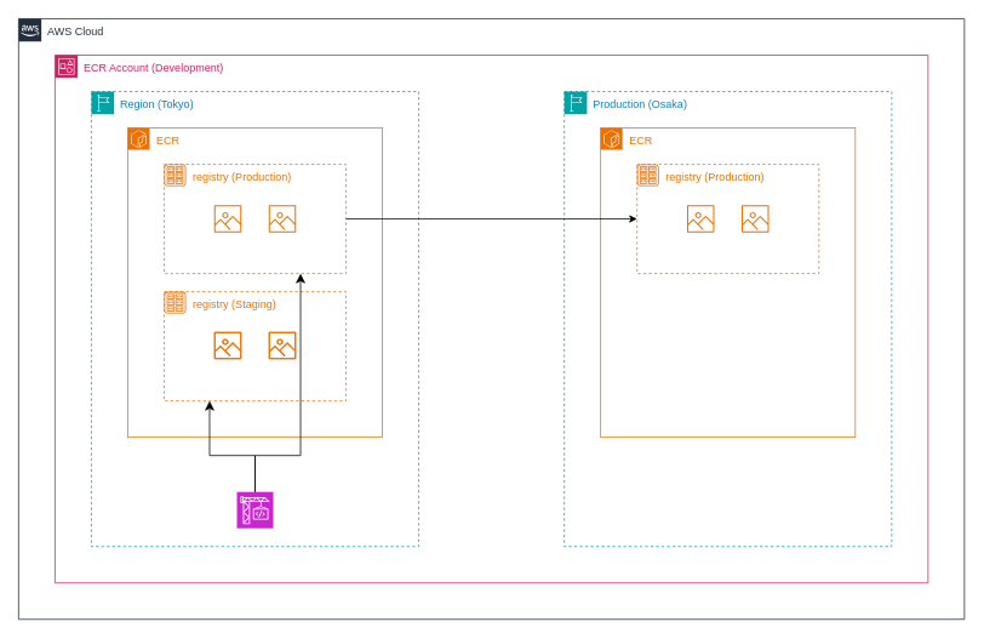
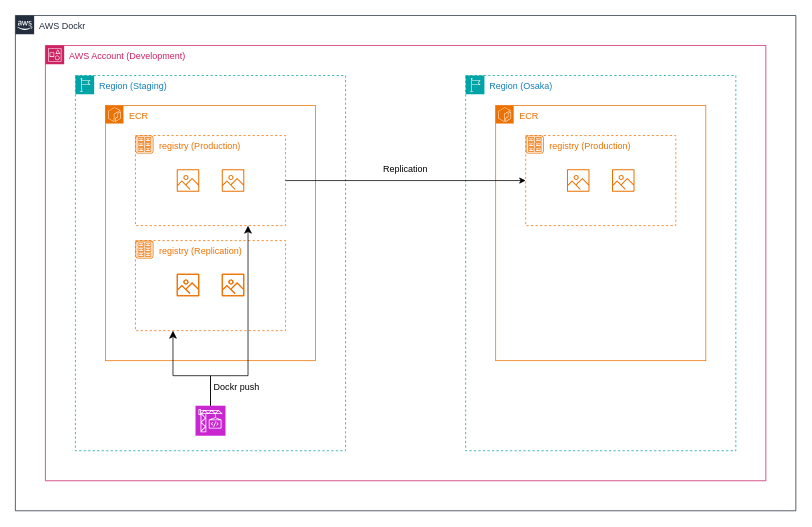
  <mxCell id="0" />
  <mxCell id="1" parent="0" />
- <mxCell id="2" value="AWS Cloud" style="points=[[0,0],[0.25,0],[0.5,0],[0.75,0],[1,0],[1,0.25],[1,0.5],[1,0.75],[1,1],[0.75,1],[0.5,1],[0.25,1],[0,1],[0,0.75],[0,0.5],[0,0.25]];outlineConnect=0;gradientColor=none;html=1;whiteSpace=wrap;fontSize=12;fontStyle=0;shape=mxgraph.aws4.group;grIcon=mxgraph.aws4.group_aws_cloud_alt;strokeColor=#232F3E;fillColor=none;verticalAlign=top;align=left;spacingLeft=30;fontColor=#232F3E;dashed=0;labelBackgroundColor=#ffffff;container=1;pointerEvents=0;collapsible=0;recursiveResize=0;" parent="1" vertex="1"><mxGeometry x="20" y="20" width="1040" height="660" as="geometry" /></mxCell>
- <mxCell id="3" value="ECR Account (Development)" style="points=[[0,0],[0.25,0],[0.5,0],[0.75,0],[1,0],[1,0.25],[1,0.5],[1,0.75],[1,1],[0.75,1],[0.5,1],[0.25,1],[0,1],[0,0.75],[0,0.5],[0,0.25]];outlineConnect=0;gradientColor=none;whiteSpace=wrap;fontSize=12;fontStyle=0;container=1;pointerEvents=0;collapsible=0;recursiveResize=0;shape=mxgraph.aws4.group;grIcon=mxgraph.aws4.group_account;strokeColor=#CD2264;fillColor=none;verticalAlign=top;align=left;spacingLeft=30;fontColor=#CD2264;dashed=0;html=1;" vertex="1" parent="2"><mxGeometry x="40" y="40" width="960" height="580" as="geometry" /></mxCell>
- <mxCell id="4" value="Region (Tokyo)" style="points=[[0,0],[0.25,0],[0.5,0],[0.75,0],[1,0],[1,0.25],[1,0.5],[1,0.75],[1,1],[0.75,1],[0.5,1],[0.25,1],[0,1],[0,0.75],[0,0.5],[0,0.25]];outlineConnect=0;gradientColor=none;html=1;whiteSpace=wrap;fontSize=12;fontStyle=0;container=1;pointerEvents=0;collapsible=0;recursiveResize=0;shape=mxgraph.aws4.group;grIcon=mxgraph.aws4.group_region;strokeColor=#00A4A6;fillColor=none;verticalAlign=top;align=left;spacingLeft=30;fontColor=#147EBA;dashed=1;" vertex="1" parent="3"><mxGeometry x="40" y="40" width="360" height="500" as="geometry" /></mxCell>
+ <mxCell id="2" value="AWS Dockr" style="points=[[0,0],[0.25,0],[0.5,0],[0.75,0],[1,0],[1,0.25],[1,0.5],[1,0.75],[1,1],[0.75,1],[0.5,1],[0.25,1],[0,1],[0,0.75],[0,0.5],[0,0.25]];outlineConnect=0;gradientColor=none;html=1;whiteSpace=wrap;fontSize=12;fontStyle=0;shape=mxgraph.aws4.group;grIcon=mxgraph.aws4.group_aws_cloud_alt;strokeColor=#232F3E;fillColor=none;verticalAlign=top;align=left;spacingLeft=30;fontColor=#232F3E;dashed=0;labelBackgroundColor=#ffffff;container=1;pointerEvents=0;collapsible=0;recursiveResize=0;" parent="1" vertex="1"><mxGeometry x="20" y="20" width="1040" height="660" as="geometry" /></mxCell>
+ <mxCell id="3" value="AWS Account (Development)" style="points=[[0,0],[0.25,0],[0.5,0],[0.75,0],[1,0],[1,0.25],[1,0.5],[1,0.75],[1,1],[0.75,1],[0.5,1],[0.25,1],[0,1],[0,0.75],[0,0.5],[0,0.25]];outlineConnect=0;gradientColor=none;whiteSpace=wrap;fontSize=12;fontStyle=0;container=1;pointerEvents=0;collapsible=0;recursiveResize=0;shape=mxgraph.aws4.group;grIcon=mxgraph.aws4.group_account;strokeColor=#CD2264;fillColor=none;verticalAlign=top;align=left;spacingLeft=30;fontColor=#CD2264;dashed=0;html=1;" vertex="1" parent="2"><mxGeometry x="40" y="40" width="960" height="580" as="geometry" /></mxCell>
+ <mxCell id="4" value="Region (Staging)" style="points=[[0,0],[0.25,0],[0.5,0],[0.75,0],[1,0],[1,0.25],[1,0.5],[1,0.75],[1,1],[0.75,1],[0.5,1],[0.25,1],[0,1],[0,0.75],[0,0.5],[0,0.25]];outlineConnect=0;gradientColor=none;html=1;whiteSpace=wrap;fontSize=12;fontStyle=0;container=1;pointerEvents=0;collapsible=0;recursiveResize=0;shape=mxgraph.aws4.group;grIcon=mxgraph.aws4.group_region;strokeColor=#00A4A6;fillColor=none;verticalAlign=top;align=left;spacingLeft=30;fontColor=#147EBA;dashed=1;" vertex="1" parent="3"><mxGeometry x="40" y="40" width="360" height="500" as="geometry" /></mxCell>
  <mxCell id="5" value="ECR" style="rounded=0;whiteSpace=wrap;html=1;fontColor=#ED7100;strokeColor=#ED7100;verticalAlign=top;spacingLeft=30;align=left;" vertex="1" parent="4"><mxGeometry x="40" y="40" width="280" height="340" as="geometry" /></mxCell>
- <mxCell id="6" value="registry (Staging)" style="rounded=0;whiteSpace=wrap;html=1;fontColor=#ED7100;strokeColor=#ED7100;dashed=1;labelPosition=center;verticalLabelPosition=middle;align=left;verticalAlign=top;spacingLeft=30;" vertex="1" parent="4"><mxGeometry x="80" y="220" width="200" height="120" as="geometry" /></mxCell>
+ <mxCell id="6" value="registry (Replication)" style="rounded=0;whiteSpace=wrap;html=1;fontColor=#ED7100;strokeColor=#ED7100;dashed=1;labelPosition=center;verticalLabelPosition=middle;align=left;verticalAlign=top;spacingLeft=30;" vertex="1" parent="4"><mxGeometry x="80" y="220" width="200" height="120" as="geometry" /></mxCell>
  <mxCell id="7" value="" style="sketch=0;outlineConnect=0;fontColor=#232F3E;gradientColor=none;fillColor=#ED7100;strokeColor=none;dashed=0;verticalLabelPosition=bottom;verticalAlign=top;align=center;html=1;fontSize=12;fontStyle=0;aspect=fixed;pointerEvents=1;shape=mxgraph.aws4.registry;" vertex="1" parent="4"><mxGeometry x="80" y="220" width="24" height="24" as="geometry" /></mxCell>
  <mxCell id="8" value="registry (Production)" style="rounded=0;whiteSpace=wrap;html=1;fontColor=#ED7100;strokeColor=#ED7100;dashed=1;labelPosition=center;verticalLabelPosition=middle;align=left;verticalAlign=top;spacingLeft=30;" vertex="1" parent="4"><mxGeometry x="80" y="80" width="200" height="120" as="geometry" /></mxCell>
  <mxCell id="9" value="" style="sketch=0;points=[[0,0,0],[0.25,0,0],[0.5,0,0],[0.75,0,0],[1,0,0],[0,1,0],[0.25,1,0],[0.5,1,0],[0.75,1,0],[1,1,0],[0,0.25,0],[0,0.5,0],[0,0.75,0],[1,0.25,0],[1,0.5,0],[1,0.75,0]];outlineConnect=0;fontColor=#232F3E;fillColor=#ED7100;strokeColor=#ffffff;dashed=0;verticalLabelPosition=bottom;verticalAlign=top;align=center;html=1;fontSize=12;fontStyle=0;aspect=fixed;shape=mxgraph.aws4.resourceIcon;resIcon=mxgraph.aws4.ecr;" vertex="1" parent="4"><mxGeometry x="40" y="40" width="24" height="24" as="geometry" /></mxCell>
  <mxCell id="10" value="" style="sketch=0;outlineConnect=0;fontColor=#232F3E;gradientColor=none;fillColor=#ED7100;strokeColor=none;dashed=0;verticalLabelPosition=bottom;verticalAlign=top;align=center;html=1;fontSize=12;fontStyle=0;aspect=fixed;pointerEvents=1;shape=mxgraph.aws4.container_registry_image;" vertex="1" parent="4"><mxGeometry x="135" y="125" width="30" height="30" as="geometry" /></mxCell>
  <mxCell id="11" value="" style="sketch=0;outlineConnect=0;fontColor=#232F3E;gradientColor=none;fillColor=#ED7100;strokeColor=none;dashed=0;verticalLabelPosition=bottom;verticalAlign=top;align=center;html=1;fontSize=12;fontStyle=0;aspect=fixed;pointerEvents=1;shape=mxgraph.aws4.registry;" vertex="1" parent="4"><mxGeometry x="80" y="80" width="24" height="24" as="geometry" /></mxCell>
  <mxCell id="12" value="" style="sketch=0;outlineConnect=0;fontColor=#232F3E;gradientColor=none;fillColor=#ED7100;strokeColor=none;dashed=0;verticalLabelPosition=bottom;verticalAlign=top;align=center;html=1;fontSize=12;fontStyle=0;aspect=fixed;pointerEvents=1;shape=mxgraph.aws4.container_registry_image;" vertex="1" parent="4"><mxGeometry x="195" y="125" width="30" height="30" as="geometry" /></mxCell>
  <mxCell id="13" style="edgeStyle=orthogonalEdgeStyle;rounded=0;orthogonalLoop=1;jettySize=auto;html=1;exitX=0.5;exitY=1;exitDx=0;exitDy=0;" edge="1" parent="4"><mxGeometry relative="1" as="geometry"><mxPoint x="395" y="399.17" as="sourcePoint" /><mxPoint x="395" y="399.17" as="targetPoint" /></mxGeometry></mxCell>
  <mxCell id="14" style="edgeStyle=orthogonalEdgeStyle;rounded=0;orthogonalLoop=1;jettySize=auto;html=1;exitX=0.5;exitY=1;exitDx=0;exitDy=0;" edge="1" parent="4"><mxGeometry relative="1" as="geometry"><mxPoint x="395" y="399.17" as="sourcePoint" /><mxPoint x="395" y="399.17" as="targetPoint" /></mxGeometry></mxCell>
  <mxCell id="15" value="" style="sketch=0;outlineConnect=0;fontColor=#232F3E;gradientColor=none;fillColor=#ED7100;strokeColor=none;dashed=0;verticalLabelPosition=bottom;verticalAlign=top;align=center;html=1;fontSize=12;fontStyle=0;aspect=fixed;pointerEvents=1;shape=mxgraph.aws4.container_registry_image;" vertex="1" parent="4"><mxGeometry x="135" y="264.17" width="30" height="30" as="geometry" /></mxCell>
  <mxCell id="16" value="" style="sketch=0;outlineConnect=0;fontColor=#232F3E;gradientColor=none;fillColor=#ED7100;strokeColor=none;dashed=0;verticalLabelPosition=bottom;verticalAlign=top;align=center;html=1;fontSize=12;fontStyle=0;aspect=fixed;pointerEvents=1;shape=mxgraph.aws4.container_registry_image;" vertex="1" parent="4"><mxGeometry x="195" y="264.17" width="30" height="30" as="geometry" /></mxCell>
  <mxCell id="17" value="" style="sketch=0;outlineConnect=0;fontColor=#232F3E;gradientColor=none;fillColor=#ED7100;strokeColor=none;dashed=0;verticalLabelPosition=bottom;verticalAlign=top;align=center;html=1;fontSize=12;fontStyle=0;aspect=fixed;pointerEvents=1;shape=mxgraph.aws4.container_registry_image;" vertex="1" parent="4"><mxGeometry x="135" y="264.17" width="30" height="30" as="geometry" /></mxCell>
  <mxCell id="18" value="" style="sketch=0;outlineConnect=0;fontColor=#232F3E;gradientColor=none;fillColor=#ED7100;strokeColor=none;dashed=0;verticalLabelPosition=bottom;verticalAlign=top;align=center;html=1;fontSize=12;fontStyle=0;aspect=fixed;pointerEvents=1;shape=mxgraph.aws4.container_registry_image;" vertex="1" parent="4"><mxGeometry x="195" y="264.17" width="30" height="30" as="geometry" /></mxCell>
  <mxCell id="19" value="" style="sketch=0;points=[[0,0,0],[0.25,0,0],[0.5,0,0],[0.75,0,0],[1,0,0],[0,1,0],[0.25,1,0],[0.5,1,0],[0.75,1,0],[1,1,0],[0,0.25,0],[0,0.5,0],[0,0.75,0],[1,0.25,0],[1,0.5,0],[1,0.75,0]];outlineConnect=0;fontColor=#232F3E;fillColor=#C925D1;strokeColor=#ffffff;dashed=0;verticalLabelPosition=bottom;verticalAlign=top;align=center;html=1;fontSize=12;fontStyle=0;aspect=fixed;shape=mxgraph.aws4.resourceIcon;resIcon=mxgraph.aws4.codebuild;" vertex="1" parent="4"><mxGeometry x="160" y="440" width="40" height="40" as="geometry" /></mxCell>
  <mxCell id="20" value="" style="edgeStyle=elbowEdgeStyle;elbow=vertical;endArrow=classic;html=1;curved=0;rounded=0;endSize=8;startSize=8;entryX=0.25;entryY=1;entryDx=0;entryDy=0;exitX=0.5;exitY=0;exitDx=0;exitDy=0;exitPerimeter=0;" edge="1" parent="4" source="19" target="6"><mxGeometry width="50" height="50" relative="1" as="geometry"><mxPoint x="150" y="430" as="sourcePoint" /><mxPoint x="200" y="380" as="targetPoint" /><Array as="points"><mxPoint x="170" y="400" /></Array></mxGeometry></mxCell>
  <mxCell id="21" value="" style="edgeStyle=elbowEdgeStyle;elbow=vertical;endArrow=classic;html=1;curved=0;rounded=0;endSize=8;startSize=8;exitX=0.5;exitY=0;exitDx=0;exitDy=0;exitPerimeter=0;entryX=0.75;entryY=1;entryDx=0;entryDy=0;" edge="1" parent="4" source="19" target="8"><mxGeometry width="50" height="50" relative="1" as="geometry"><mxPoint x="195" y="430" as="sourcePoint" /><mxPoint x="180" y="200" as="targetPoint" /><Array as="points"><mxPoint x="170" y="400" /></Array></mxGeometry></mxCell>
- <mxCell id="23" value="Production (Osaka)" style="points=[[0,0],[0.25,0],[0.5,0],[0.75,0],[1,0],[1,0.25],[1,0.5],[1,0.75],[1,1],[0.75,1],[0.5,1],[0.25,1],[0,1],[0,0.75],[0,0.5],[0,0.25]];outlineConnect=0;gradientColor=none;html=1;whiteSpace=wrap;fontSize=12;fontStyle=0;container=1;pointerEvents=0;collapsible=0;recursiveResize=0;shape=mxgraph.aws4.group;grIcon=mxgraph.aws4.group_region;strokeColor=#00A4A6;fillColor=none;verticalAlign=top;align=left;spacingLeft=30;fontColor=#147EBA;dashed=1;" vertex="1" parent="3"><mxGeometry x="560" y="40" width="360" height="500" as="geometry" /></mxCell>
+ <mxCell id="22" value="Dockr push" style="text;html=1;align=center;verticalAlign=middle;whiteSpace=wrap;rounded=0;" vertex="1" parent="4"><mxGeometry x="165" y="400" width="100" height="30" as="geometry" /></mxCell>
+ <mxCell id="23" value="Region (Osaka)" style="points=[[0,0],[0.25,0],[0.5,0],[0.75,0],[1,0],[1,0.25],[1,0.5],[1,0.75],[1,1],[0.75,1],[0.5,1],[0.25,1],[0,1],[0,0.75],[0,0.5],[0,0.25]];outlineConnect=0;gradientColor=none;html=1;whiteSpace=wrap;fontSize=12;fontStyle=0;container=1;pointerEvents=0;collapsible=0;recursiveResize=0;shape=mxgraph.aws4.group;grIcon=mxgraph.aws4.group_region;strokeColor=#00A4A6;fillColor=none;verticalAlign=top;align=left;spacingLeft=30;fontColor=#147EBA;dashed=1;" vertex="1" parent="3"><mxGeometry x="560" y="40" width="360" height="500" as="geometry" /></mxCell>
  <mxCell id="24" value="ECR" style="rounded=0;whiteSpace=wrap;html=1;fontColor=#ED7100;strokeColor=#ED7100;verticalAlign=top;align=left;spacingLeft=30;" vertex="1" parent="23"><mxGeometry x="40" y="40" width="280" height="340" as="geometry" /></mxCell>
  <mxCell id="25" value="registry (Production)" style="rounded=0;whiteSpace=wrap;html=1;fontColor=#ED7100;strokeColor=#ED7100;dashed=1;labelPosition=center;verticalLabelPosition=middle;align=left;verticalAlign=top;spacingLeft=30;" vertex="1" parent="23"><mxGeometry x="80" y="80" width="200" height="120" as="geometry" /></mxCell>
  <mxCell id="26" value="" style="sketch=0;points=[[0,0,0],[0.25,0,0],[0.5,0,0],[0.75,0,0],[1,0,0],[0,1,0],[0.25,1,0],[0.5,1,0],[0.75,1,0],[1,1,0],[0,0.25,0],[0,0.5,0],[0,0.75,0],[1,0.25,0],[1,0.5,0],[1,0.75,0]];outlineConnect=0;fontColor=#232F3E;fillColor=#ED7100;strokeColor=#ffffff;dashed=0;verticalLabelPosition=bottom;verticalAlign=top;align=center;html=1;fontSize=12;fontStyle=0;aspect=fixed;shape=mxgraph.aws4.resourceIcon;resIcon=mxgraph.aws4.ecr;" vertex="1" parent="23"><mxGeometry x="40" y="40" width="24" height="24" as="geometry" /></mxCell>
  <mxCell id="27" value="" style="sketch=0;outlineConnect=0;fontColor=#232F3E;gradientColor=none;fillColor=#ED7100;strokeColor=none;dashed=0;verticalLabelPosition=bottom;verticalAlign=top;align=center;html=1;fontSize=12;fontStyle=0;aspect=fixed;pointerEvents=1;shape=mxgraph.aws4.container_registry_image;" vertex="1" parent="23"><mxGeometry x="135" y="125" width="30" height="30" as="geometry" /></mxCell>
  <mxCell id="28" value="" style="sketch=0;outlineConnect=0;fontColor=#232F3E;gradientColor=none;fillColor=#ED7100;strokeColor=none;dashed=0;verticalLabelPosition=bottom;verticalAlign=top;align=center;html=1;fontSize=12;fontStyle=0;aspect=fixed;pointerEvents=1;shape=mxgraph.aws4.registry;" vertex="1" parent="23"><mxGeometry x="80" y="80" width="24" height="24" as="geometry" /></mxCell>
  <mxCell id="29" value="" style="sketch=0;outlineConnect=0;fontColor=#232F3E;gradientColor=none;fillColor=#ED7100;strokeColor=none;dashed=0;verticalLabelPosition=bottom;verticalAlign=top;align=center;html=1;fontSize=12;fontStyle=0;aspect=fixed;pointerEvents=1;shape=mxgraph.aws4.container_registry_image;" vertex="1" parent="23"><mxGeometry x="195" y="125" width="30" height="30" as="geometry" /></mxCell>
  <mxCell id="30" style="edgeStyle=orthogonalEdgeStyle;rounded=0;orthogonalLoop=1;jettySize=auto;html=1;exitX=0.5;exitY=1;exitDx=0;exitDy=0;" edge="1" parent="23"><mxGeometry relative="1" as="geometry"><mxPoint x="395" y="399.17" as="sourcePoint" /><mxPoint x="395" y="399.17" as="targetPoint" /></mxGeometry></mxCell>
  <mxCell id="31" style="edgeStyle=orthogonalEdgeStyle;rounded=0;orthogonalLoop=1;jettySize=auto;html=1;exitX=0.5;exitY=1;exitDx=0;exitDy=0;" edge="1" parent="23"><mxGeometry relative="1" as="geometry"><mxPoint x="395" y="399.17" as="sourcePoint" /><mxPoint x="395" y="399.17" as="targetPoint" /></mxGeometry></mxCell>
  <mxCell id="32" style="edgeStyle=orthogonalEdgeStyle;rounded=0;orthogonalLoop=1;jettySize=auto;html=1;exitX=1;exitY=0.5;exitDx=0;exitDy=0;" edge="1" parent="3" source="8" target="25"><mxGeometry relative="1" as="geometry" /></mxCell>
+ <mxCell id="33" value="Replication" style="text;html=1;align=center;verticalAlign=middle;whiteSpace=wrap;rounded=0;" vertex="1" parent="3"><mxGeometry x="450" y="150" width="60" height="30" as="geometry" /></mxCell>
